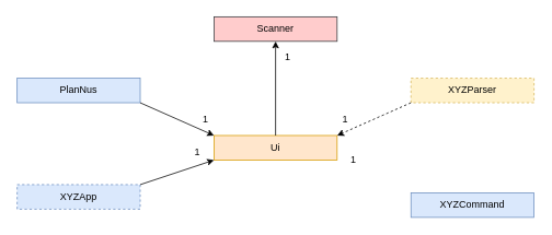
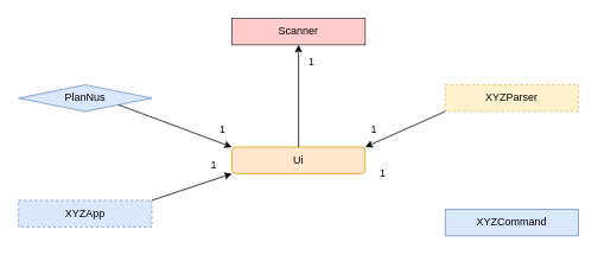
  <mxCell id="0" />
  <mxCell id="1" parent="0" />
- <mxCell id="2" value="Ui" style="rounded=0;whiteSpace=wrap;html=1;fillColor=#ffe6cc;strokeColor=#d79b00;" parent="1" vertex="1"><mxGeometry x="260" y="165" width="150" height="30" as="geometry" /></mxCell>
- <mxCell id="3" value="PlanNus" style="rounded=0;whiteSpace=wrap;html=1;fillColor=#dae8fc;strokeColor=#6c8ebf;" parent="1" vertex="1"><mxGeometry x="20" y="95" width="150" height="30" as="geometry" /></mxCell>
+ <mxCell id="2" value="Ui" style="whiteSpace=wrap;html=1;fillColor=#ffe6cc;strokeColor=#d79b00;rounded=1;" parent="1" vertex="1"><mxGeometry x="260" y="165" width="150" height="30" as="geometry" /></mxCell>
+ <mxCell id="3" value="PlanNus" style="rhombus;whiteSpace=wrap;html=1;fillColor=#dae8fc;strokeColor=#6c8ebf;" parent="1" vertex="1"><mxGeometry x="20" y="95" width="150" height="30" as="geometry" /></mxCell>
  <mxCell id="4" value="XYZCommand" style="rounded=0;whiteSpace=wrap;html=1;fillColor=#dae8fc;strokeColor=#6c8ebf;" parent="1" vertex="1"><mxGeometry x="500" y="235" width="150" height="30" as="geometry" /></mxCell>
  <mxCell id="5" value="XYZApp" style="rounded=0;whiteSpace=wrap;html=1;fillColor=#dae8fc;strokeColor=#6c8ebf;dashed=1;" parent="1" vertex="1"><mxGeometry x="20" y="225" width="150" height="30" as="geometry" /></mxCell>
  <mxCell id="6" value="XYZParser" style="rounded=0;whiteSpace=wrap;html=1;fillColor=#fff2cc;strokeColor=#d6b656;dashed=1;" parent="1" vertex="1"><mxGeometry x="500" y="95" width="150" height="30" as="geometry" /></mxCell>
  <mxCell id="7" value="" style="endArrow=classic;html=1;exitX=1;exitY=1;exitDx=0;exitDy=0;fillColor=#dae8fc;entryX=0;entryY=0;entryDx=0;entryDy=0;" parent="1" source="3" edge="1" target="2"><mxGeometry width="50" height="50" relative="1" as="geometry"><mxPoint x="170" y="110" as="sourcePoint" /><mxPoint x="260" y="183" as="targetPoint" /></mxGeometry></mxCell>
  <mxCell id="8" value="" style="endArrow=classic;html=1;exitX=1;exitY=0;exitDx=0;exitDy=0;fillColor=#dae8fc;entryX=0;entryY=1;entryDx=0;entryDy=0;" parent="1" source="5" edge="1" target="2"><mxGeometry width="50" height="50" relative="1" as="geometry"><mxPoint x="170" y="180" as="sourcePoint" /><mxPoint x="260" y="185" as="targetPoint" /></mxGeometry></mxCell>
- <mxCell id="9" value="" style="endArrow=classic;html=1;exitX=0;exitY=1;exitDx=0;exitDy=0;fillColor=#dae8fc;entryX=1;entryY=0;entryDx=0;entryDy=0;dashed=1;" parent="1" source="6" target="2" edge="1"><mxGeometry width="50" height="50" relative="1" as="geometry"><mxPoint x="480" y="165" as="sourcePoint" /><mxPoint x="390" y="112.5" as="targetPoint" /></mxGeometry></mxCell>
+ <mxCell id="9" value="" style="endArrow=classic;html=1;exitX=0;exitY=1;exitDx=0;exitDy=0;fillColor=#dae8fc;entryX=1;entryY=0;entryDx=0;entryDy=0;" parent="1" source="6" target="2" edge="1"><mxGeometry width="50" height="50" relative="1" as="geometry"><mxPoint x="480" y="165" as="sourcePoint" /><mxPoint x="390" y="112.5" as="targetPoint" /></mxGeometry></mxCell>
  <mxCell id="10" value="Scanner" style="rounded=0;whiteSpace=wrap;html=1;fillColor=#ffcccc;strokeColor=#36393d;" parent="1" vertex="1"><mxGeometry x="260" y="20" width="150" height="30" as="geometry" /></mxCell>
  <mxCell id="11" value="" style="endArrow=classic;html=1;exitX=0.5;exitY=0;exitDx=0;exitDy=0;fillColor=#dae8fc;entryX=0.5;entryY=1;entryDx=0;entryDy=0;" parent="1" source="2" target="10" edge="1"><mxGeometry width="50" height="50" relative="1" as="geometry"><mxPoint x="329" y="15" as="sourcePoint" /><mxPoint x="280" y="135" as="targetPoint" /></mxGeometry></mxCell>
  <mxCell id="12" value="1" style="text;html=1;strokeColor=none;fillColor=none;align=center;verticalAlign=middle;whiteSpace=wrap;rounded=0;" parent="1" vertex="1"><mxGeometry x="340" y="60" width="20" height="20" as="geometry" /></mxCell>
  <mxCell id="13" value="1" style="text;html=1;strokeColor=none;fillColor=none;align=center;verticalAlign=middle;whiteSpace=wrap;rounded=0;" vertex="1" parent="1"><mxGeometry x="240" y="135" width="20" height="20" as="geometry" /></mxCell>
  <mxCell id="14" value="1" style="text;html=1;strokeColor=none;fillColor=none;align=center;verticalAlign=middle;whiteSpace=wrap;rounded=0;" vertex="1" parent="1"><mxGeometry x="230" y="175" width="20" height="20" as="geometry" /></mxCell>
  <mxCell id="15" value="1" style="text;html=1;strokeColor=none;fillColor=none;align=center;verticalAlign=middle;whiteSpace=wrap;rounded=0;" vertex="1" parent="1"><mxGeometry x="420" y="185" width="20" height="20" as="geometry" /></mxCell>
  <mxCell id="16" value="1" style="text;html=1;strokeColor=none;fillColor=none;align=center;verticalAlign=middle;whiteSpace=wrap;rounded=0;" vertex="1" parent="1"><mxGeometry x="410" y="135" width="20" height="20" as="geometry" /></mxCell>
